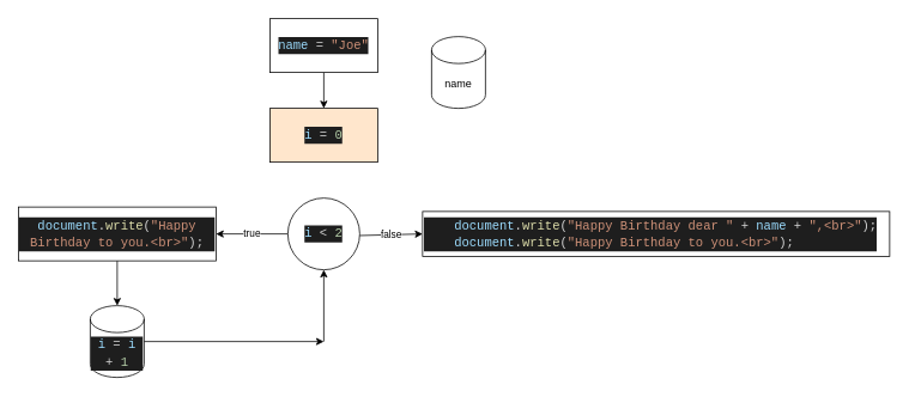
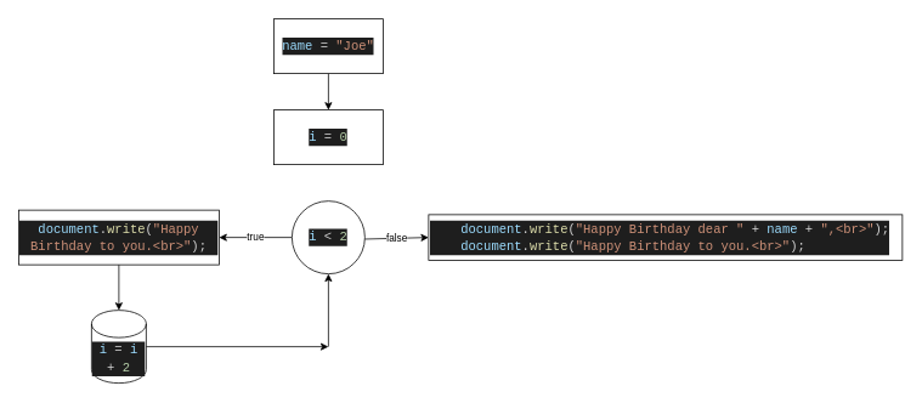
  <mxCell id="0" />
  <mxCell id="1" parent="0" />
  <mxCell id="2" value="" style="edgeStyle=none;html=1;" edge="1" parent="1" source="3" target="5"><mxGeometry relative="1" as="geometry" /></mxCell>
  <mxCell id="3" value="&lt;div style=&quot;color: rgb(212 , 212 , 212) ; background-color: rgb(30 , 30 , 30) ; font-family: &amp;#34;fira code&amp;#34; , &amp;#34;consolas&amp;#34; , &amp;#34;courier new&amp;#34; , monospace , &amp;#34;consolas&amp;#34; , &amp;#34;courier new&amp;#34; , monospace ; font-size: 14px ; line-height: 19px&quot;&gt;&lt;span style=&quot;color: #9cdcfe&quot;&gt;name&lt;/span&gt; = &lt;span style=&quot;color: #ce9178&quot;&gt;&quot;Joe&quot;&lt;/span&gt;&lt;/div&gt;" style="rounded=0;whiteSpace=wrap;html=1;" vertex="1" parent="1"><mxGeometry x="300" y="20" width="120" height="60" as="geometry" /></mxCell>
- <mxCell id="4" value="name" style="shape=cylinder3;whiteSpace=wrap;html=1;boundedLbl=1;backgroundOutline=1;size=15;" vertex="1" parent="1"><mxGeometry x="480" y="40" width="60" height="80" as="geometry" /></mxCell>
- <mxCell id="5" value="&lt;div style=&quot;color: rgb(212 , 212 , 212) ; background-color: rgb(30 , 30 , 30) ; font-family: &amp;#34;fira code&amp;#34; , &amp;#34;consolas&amp;#34; , &amp;#34;courier new&amp;#34; , monospace , &amp;#34;consolas&amp;#34; , &amp;#34;courier new&amp;#34; , monospace ; font-size: 14px ; line-height: 19px&quot;&gt;&lt;div style=&quot;font-family: &amp;#34;fira code&amp;#34; , &amp;#34;consolas&amp;#34; , &amp;#34;courier new&amp;#34; , monospace , &amp;#34;consolas&amp;#34; , &amp;#34;courier new&amp;#34; , monospace ; line-height: 19px&quot;&gt;&lt;span style=&quot;color: #9cdcfe&quot;&gt;i&lt;/span&gt; = &lt;span style=&quot;color: #b5cea8&quot;&gt;0&lt;/span&gt;&lt;/div&gt;&lt;/div&gt;" style="rounded=0;whiteSpace=wrap;html=1;fillColor=#ffe6cc;" vertex="1" parent="1"><mxGeometry x="300" y="120" width="120" height="60" as="geometry" /></mxCell>
+ <mxCell id="5" value="&lt;div style=&quot;color: rgb(212 , 212 , 212) ; background-color: rgb(30 , 30 , 30) ; font-family: &amp;#34;fira code&amp;#34; , &amp;#34;consolas&amp;#34; , &amp;#34;courier new&amp;#34; , monospace , &amp;#34;consolas&amp;#34; , &amp;#34;courier new&amp;#34; , monospace ; font-size: 14px ; line-height: 19px&quot;&gt;&lt;div style=&quot;font-family: &amp;#34;fira code&amp;#34; , &amp;#34;consolas&amp;#34; , &amp;#34;courier new&amp;#34; , monospace , &amp;#34;consolas&amp;#34; , &amp;#34;courier new&amp;#34; , monospace ; line-height: 19px&quot;&gt;&lt;span style=&quot;color: #9cdcfe&quot;&gt;i&lt;/span&gt; = &lt;span style=&quot;color: #b5cea8&quot;&gt;0&lt;/span&gt;&lt;/div&gt;&lt;/div&gt;" style="rounded=0;whiteSpace=wrap;html=1;" vertex="1" parent="1"><mxGeometry x="300" y="120" width="120" height="60" as="geometry" /></mxCell>
  <mxCell id="6" value="true" style="edgeStyle=none;html=1;" edge="1" parent="1" source="8" target="10"><mxGeometry relative="1" as="geometry" /></mxCell>
  <mxCell id="7" value="false" style="edgeStyle=none;html=1;" edge="1" parent="1" source="8" target="14"><mxGeometry relative="1" as="geometry" /></mxCell>
  <mxCell id="8" value="&lt;div style=&quot;color: rgb(212 , 212 , 212) ; background-color: rgb(30 , 30 , 30) ; font-family: &amp;#34;fira code&amp;#34; , &amp;#34;consolas&amp;#34; , &amp;#34;courier new&amp;#34; , monospace , &amp;#34;consolas&amp;#34; , &amp;#34;courier new&amp;#34; , monospace ; font-size: 14px ; line-height: 19px&quot;&gt;&lt;span style=&quot;color: #9cdcfe&quot;&gt;i&lt;/span&gt; &amp;lt; &lt;span style=&quot;color: #b5cea8&quot;&gt;2&lt;/span&gt;&lt;/div&gt;" style="ellipse;whiteSpace=wrap;html=1;" vertex="1" parent="1"><mxGeometry x="320" y="220" width="80" height="80" as="geometry" /></mxCell>
  <mxCell id="9" value="" style="edgeStyle=none;html=1;" edge="1" parent="1" source="10" target="11"><mxGeometry relative="1" as="geometry" /></mxCell>
  <mxCell id="10" value="&lt;div style=&quot;color: rgb(212 , 212 , 212) ; background-color: rgb(30 , 30 , 30) ; font-family: &amp;#34;fira code&amp;#34; , &amp;#34;consolas&amp;#34; , &amp;#34;courier new&amp;#34; , monospace , &amp;#34;consolas&amp;#34; , &amp;#34;courier new&amp;#34; , monospace ; font-size: 14px ; line-height: 19px&quot;&gt;&lt;span style=&quot;color: #9cdcfe&quot;&gt;document&lt;/span&gt;.&lt;span style=&quot;color: #dcdcaa&quot;&gt;write&lt;/span&gt;(&lt;span style=&quot;color: #ce9178&quot;&gt;&quot;Happy Birthday to you.&amp;lt;br&amp;gt;&quot;&lt;/span&gt;);&lt;/div&gt;" style="whiteSpace=wrap;html=1;rounded=0;" vertex="1" parent="1"><mxGeometry x="20" y="230" width="220" height="60" as="geometry" /></mxCell>
- <mxCell id="11" value="&lt;div style=&quot;color: rgb(212 , 212 , 212) ; background-color: rgb(30 , 30 , 30) ; font-family: &amp;#34;fira code&amp;#34; , &amp;#34;consolas&amp;#34; , &amp;#34;courier new&amp;#34; , monospace , &amp;#34;consolas&amp;#34; , &amp;#34;courier new&amp;#34; , monospace ; font-size: 14px ; line-height: 19px&quot;&gt;&lt;span style=&quot;color: #9cdcfe&quot;&gt;i&lt;/span&gt; = &lt;span style=&quot;color: #9cdcfe&quot;&gt;i&lt;/span&gt; + &lt;span style=&quot;color: #b5cea8&quot;&gt;1&lt;/span&gt;&lt;/div&gt;" style="shape=cylinder3;whiteSpace=wrap;html=1;boundedLbl=1;backgroundOutline=1;size=15;" vertex="1" parent="1"><mxGeometry x="100" y="340" width="60" height="80" as="geometry" /></mxCell>
+ <mxCell id="11" value="&lt;div style=&quot;color: rgb(212 , 212 , 212) ; background-color: rgb(30 , 30 , 30) ; font-family: &amp;#34;fira code&amp;#34; , &amp;#34;consolas&amp;#34; , &amp;#34;courier new&amp;#34; , monospace , &amp;#34;consolas&amp;#34; , &amp;#34;courier new&amp;#34; , monospace ; font-size: 14px ; line-height: 19px&quot;&gt;&lt;span style=&quot;color: #9cdcfe&quot;&gt;i&lt;/span&gt; = &lt;span style=&quot;color: #9cdcfe&quot;&gt;i&lt;/span&gt; + &lt;span style=&quot;color: #b5cea8&quot;&gt;2&lt;/span&gt;&lt;/div&gt;" style="shape=cylinder3;whiteSpace=wrap;html=1;boundedLbl=1;backgroundOutline=1;size=15;" vertex="1" parent="1"><mxGeometry x="100" y="340" width="60" height="80" as="geometry" /></mxCell>
  <mxCell id="12" value="" style="endArrow=classic;html=1;exitX=1;exitY=0.5;exitDx=0;exitDy=0;exitPerimeter=0;" edge="1" parent="1" source="11"><mxGeometry width="50" height="50" relative="1" as="geometry"><mxPoint x="430" y="340" as="sourcePoint" /><mxPoint x="360" y="380" as="targetPoint" /></mxGeometry></mxCell>
  <mxCell id="13" value="" style="endArrow=classic;html=1;entryX=0.5;entryY=1;entryDx=0;entryDy=0;" edge="1" parent="1" target="8"><mxGeometry width="50" height="50" relative="1" as="geometry"><mxPoint x="360" y="380" as="sourcePoint" /><mxPoint x="480" y="290" as="targetPoint" /></mxGeometry></mxCell>
  <mxCell id="14" value="&lt;div style=&quot;color: rgb(212 , 212 , 212) ; background-color: rgb(30 , 30 , 30) ; font-family: &amp;quot;fira code&amp;quot; , &amp;quot;consolas&amp;quot; , &amp;quot;courier new&amp;quot; , monospace , &amp;quot;consolas&amp;quot; , &amp;quot;courier new&amp;quot; , monospace ; font-size: 14px ; line-height: 19px&quot;&gt;&lt;div&gt;&amp;nbsp; &amp;nbsp; &lt;span style=&quot;color: #9cdcfe&quot;&gt;document&lt;/span&gt;.&lt;span style=&quot;color: #dcdcaa&quot;&gt;write&lt;/span&gt;(&lt;span style=&quot;color: #ce9178&quot;&gt;&quot;Happy Birthday dear &quot;&lt;/span&gt; + &lt;span style=&quot;color: #9cdcfe&quot;&gt;name&lt;/span&gt; + &lt;span style=&quot;color: #ce9178&quot;&gt;&quot;,&amp;lt;br&amp;gt;&quot;&lt;/span&gt;);&lt;/div&gt;&lt;div&gt;&amp;nbsp; &amp;nbsp; &lt;span style=&quot;color: #9cdcfe&quot;&gt;document&lt;/span&gt;.&lt;span style=&quot;color: #dcdcaa&quot;&gt;write&lt;/span&gt;(&lt;span style=&quot;color: #ce9178&quot;&gt;&quot;Happy Birthday to you.&amp;lt;br&amp;gt;&quot;&lt;/span&gt;);&lt;/div&gt;&lt;/div&gt;" style="whiteSpace=wrap;html=1;rounded=0;align=left;" vertex="1" parent="1"><mxGeometry x="470" y="235" width="520" height="50" as="geometry" /></mxCell>
